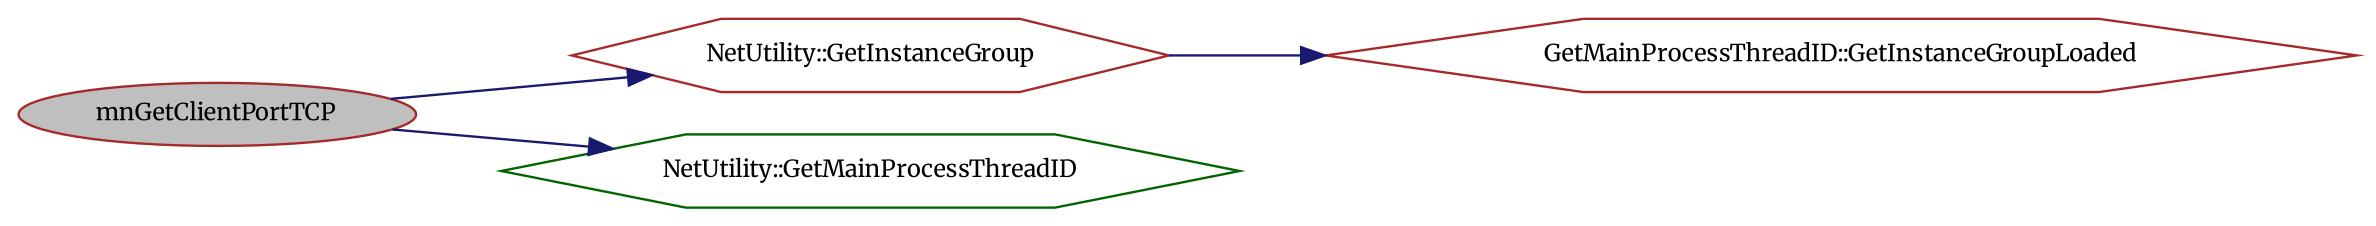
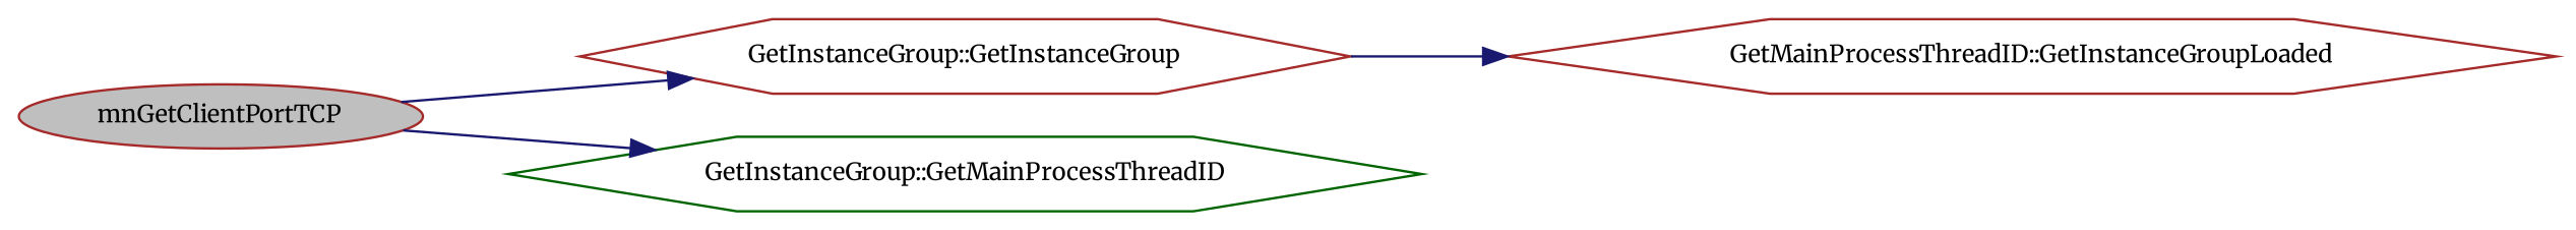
  digraph {
    fontname=Merriweather
    rankdir=LR
    node [color=brown fillcolor=white fontname=Merriweather fontsize=10 shape=hexagon style=filled]
    edge [color=midnightblue fontname=Merriweather fontsize=10 labelfontname=FreeSans labelfontsize=10 style=solid]
    n1 [fillcolor=grey75 fontcolor=black height=0.2 label=mnGetClientPortTCP shape=ellipse width=0.4]
-   n2 [height=0.2 label="NetUtility::GetInstanceGroup" width=0.4]
-   n3 [color=darkgreen height=0.2 label="NetUtility::GetMainProcessThreadID" width=0.4]
+   n2 [height=0.2 label="GetInstanceGroup::GetInstanceGroup" width=0.4]
+   n3 [color=darkgreen height=0.2 label="GetInstanceGroup::GetMainProcessThreadID" width=0.4]
    n4 [height=0.2 label="GetMainProcessThreadID::GetInstanceGroupLoaded" width=0.4]
    n1 -> n2
    n1 -> n3
    n2 -> n4
  }
